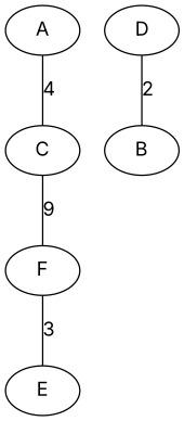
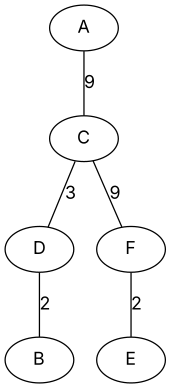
  graph {
    fontname=Inter
    node [fontname=Inter]
    edge [fontname=Inter]
    C
    D
    F
    B
    E
    A
+   C -- D [label=3]
    C -- F [label=9]
    D -- B [label=2]
-   F -- E [label=3]
-   A -- C [label=4]
+   F -- E [label=2]
+   A -- C [label=9]
  }
